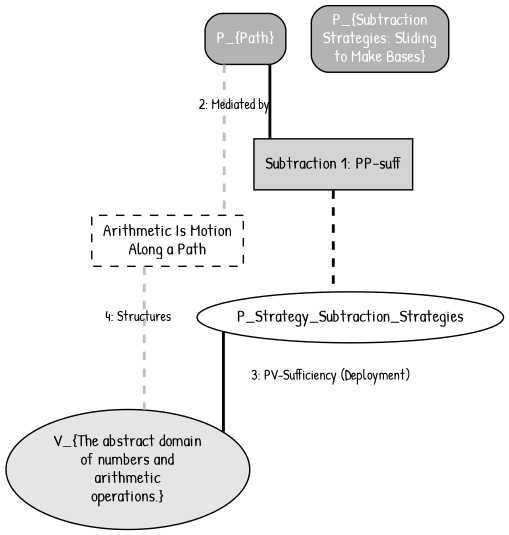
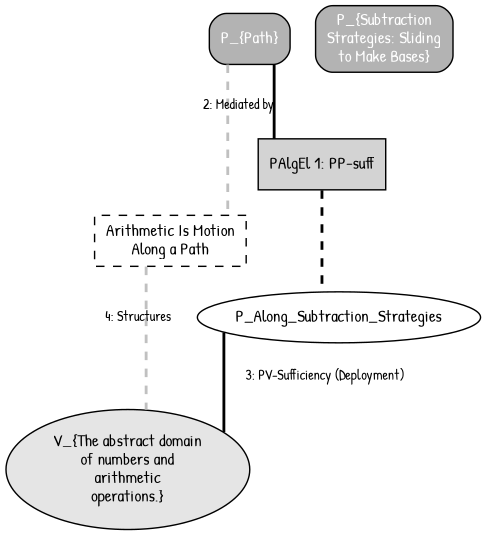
  digraph {
    fontname="Patrick Hand"
    rankdir=TB
    splines=ortho
    node [fontname="Patrick Hand" fontsize=12 shape=box style="filled,rounded"]
    edge [arrowhead=stealth color=black fontname="Patrick Hand" fontsize=10 penwidth=2.0 style=dashed]
    n1 [fillcolor=gray70 fontcolor=white label="P_{Path}"]
    n2 [label="Arithmetic Is Motion\nAlong a Path" style=dashed]
-   n3 [fillcolor=lightgray fontcolor=black label="Subtraction 1: PP-suff" style=filled]
+   n3 [fillcolor=lightgray fontcolor=black label="PAlgEl 1: PP-suff" style=filled]
    n4 [fillcolor=gray90 label="V_{The abstract domain\nof numbers and\narithmetic\noperations.}" shape=ellipse style=filled]
-   P_Strategy_Subtraction_Strategies [shape="" style=""]
+   P_Strategy_Subtraction_Strategies [label=P_Along_Subtraction_Strategies shape="" style=""]
    n6 [fillcolor=gray70 fontcolor=white label="P_{Subtraction\nStrategies: Sliding\nto Make Bases}"]
    n1 -> n2 [color=gray label="2: Mediated by"]
    n1 -> n3 [arrowhead=none style=solid]
    n2 -> n4 [color=gray label="4: Structures"]
    n3 -> P_Strategy_Subtraction_Strategies [headport=_Sliding_to_Make_Bases]
    P_Strategy_Subtraction_Strategies -> n4 [label="3: PV-Sufficiency (Deployment)" style=solid tailport=_Sliding_to_Make_Bases]
  }
